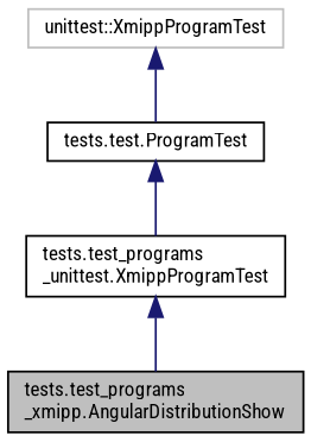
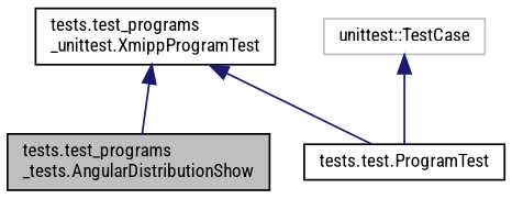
  digraph {
    fontname="Roboto Condensed"
    node [color=black fillcolor=white fontname="Roboto Condensed" fontsize=10 shape=record style=filled]
    edge [color=midnightblue dir=back fontname="Roboto Condensed" fontsize=10 labelfontname=Helvetica labelfontsize=10 style=solid]
-   n1 [fillcolor=grey75 fontcolor=black height=0.2 label="tests.test_programs\l_xmipp.AngularDistributionShow" width=0.4]
+   n1 [fillcolor=grey75 fontcolor=black height=0.2 label="tests.test_programs\l_tests.AngularDistributionShow" width=0.4]
    n2 [height=0.2 label="tests.test_programs\l_unittest.XmippProgramTest" width=0.4]
    n3 [height=0.2 label="tests.test.ProgramTest" width=0.4]
-   n4 [color=grey75 height=0.2 label="unittest::XmippProgramTest" width=0.4]
+   n4 [color=grey75 height=0.2 label="unittest::TestCase" width=0.4]
    n2 -> n1
-   n3 -> n2
+   n2 -> n3
    n4 -> n3
  }
